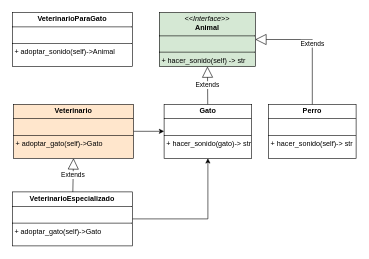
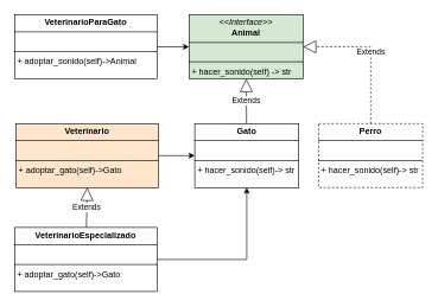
  <mxCell id="0" />
  <mxCell id="1" parent="0" />
  <mxCell id="2" value="&lt;p style=&quot;margin:0px;margin-top:4px;text-align:center;&quot;&gt;&lt;i&gt;&amp;lt;&amp;lt;Interface&amp;gt;&amp;gt;&lt;/i&gt;&lt;br&gt;&lt;b&gt;Animal&lt;/b&gt;&lt;/p&gt;&lt;hr size=&quot;1&quot; style=&quot;border-style:solid;&quot;&gt;&lt;p style=&quot;margin:0px;margin-left:4px;&quot;&gt;&amp;nbsp;&lt;/p&gt;&lt;hr size=&quot;1&quot; style=&quot;border-style:solid;&quot;&gt;&lt;p style=&quot;margin:0px;margin-left:4px;&quot;&gt;+ hacer_sonido(self) -&amp;gt; str&lt;/p&gt;" style="verticalAlign=top;align=left;overflow=fill;html=1;whiteSpace=wrap;fillColor=#d5e8d4;" parent="1" vertex="1"><mxGeometry x="265" y="20" width="160" height="90" as="geometry" /></mxCell>
- <mxCell id="3" value="&lt;p style=&quot;margin:0px;margin-top:4px;text-align:center;&quot;&gt;&lt;b&gt;Perro&lt;/b&gt;&lt;/p&gt;&lt;hr size=&quot;1&quot; style=&quot;border-style:solid;&quot;&gt;&lt;p style=&quot;margin:0px;margin-left:4px;&quot;&gt;&amp;nbsp;&lt;/p&gt;&lt;hr size=&quot;1&quot; style=&quot;border-style:solid;&quot;&gt;&lt;p style=&quot;margin:0px;margin-left:4px;&quot;&gt;+ hacer_sonido(self)-&amp;gt; str&lt;/p&gt;" style="verticalAlign=top;align=left;overflow=fill;html=1;whiteSpace=wrap;" parent="1" vertex="1"><mxGeometry x="447" y="173" width="146" height="90" as="geometry" /></mxCell>
+ <mxCell id="3" value="&lt;p style=&quot;margin:0px;margin-top:4px;text-align:center;&quot;&gt;&lt;b&gt;Perro&lt;/b&gt;&lt;/p&gt;&lt;hr size=&quot;1&quot; style=&quot;border-style:solid;&quot;&gt;&lt;p style=&quot;margin:0px;margin-left:4px;&quot;&gt;&amp;nbsp;&lt;/p&gt;&lt;hr size=&quot;1&quot; style=&quot;border-style:solid;&quot;&gt;&lt;p style=&quot;margin:0px;margin-left:4px;&quot;&gt;+ hacer_sonido(self)-&amp;gt; str&lt;/p&gt;" style="verticalAlign=top;align=left;overflow=fill;html=1;whiteSpace=wrap;dashed=1;" parent="1" vertex="1"><mxGeometry x="447" y="173" width="146" height="90" as="geometry" /></mxCell>
  <mxCell id="4" style="edgeStyle=orthogonalEdgeStyle;rounded=0;orthogonalLoop=1;jettySize=auto;html=1;entryX=0;entryY=0.5;entryDx=0;entryDy=0;" parent="1" source="5" target="9" edge="1"><mxGeometry relative="1" as="geometry" /></mxCell>
  <mxCell id="5" value="&lt;p style=&quot;margin:0px;margin-top:4px;text-align:center;&quot;&gt;&lt;b&gt;Veterinario&lt;/b&gt;&lt;/p&gt;&lt;hr size=&quot;1&quot; style=&quot;border-style:solid;&quot;&gt;&lt;p style=&quot;margin:0px;margin-left:4px;&quot;&gt;&amp;nbsp;&lt;/p&gt;&lt;hr size=&quot;1&quot; style=&quot;border-style:solid;&quot;&gt;&lt;p style=&quot;margin:0px;margin-left:4px;&quot;&gt;+ adoptar_gato(self)-&amp;gt;Gato&lt;/p&gt;" style="verticalAlign=top;align=left;overflow=fill;html=1;whiteSpace=wrap;fillColor=#ffe6cc;" parent="1" vertex="1"><mxGeometry x="22" y="173" width="200" height="90" as="geometry" /></mxCell>
  <mxCell id="6" style="edgeStyle=orthogonalEdgeStyle;rounded=0;orthogonalLoop=1;jettySize=auto;html=1;entryX=0.5;entryY=1;entryDx=0;entryDy=0;" parent="1" source="7" target="9" edge="1"><mxGeometry relative="1" as="geometry" /></mxCell>
  <mxCell id="7" value="&lt;p style=&quot;margin:0px;margin-top:4px;text-align:center;&quot;&gt;&lt;b&gt;VeterinarioEspecializado&lt;/b&gt;&lt;/p&gt;&lt;hr size=&quot;1&quot; style=&quot;border-style:solid;&quot;&gt;&lt;p style=&quot;margin:0px;margin-left:4px;&quot;&gt;&amp;nbsp;&lt;/p&gt;&lt;hr size=&quot;1&quot; style=&quot;border-style:solid;&quot;&gt;&lt;p style=&quot;margin:0px;margin-left:4px;&quot;&gt;+ adoptar_gato(self)-&amp;gt;Gato&lt;br&gt;&lt;/p&gt;" style="verticalAlign=top;align=left;overflow=fill;html=1;whiteSpace=wrap;" parent="1" vertex="1"><mxGeometry x="20" y="319" width="200" height="90" as="geometry" /></mxCell>
  <mxCell id="8" value="Extends" style="endArrow=block;endSize=16;endFill=0;html=1;rounded=0;entryX=0.5;entryY=1;entryDx=0;entryDy=0;" parent="1" source="7" target="5" edge="1"><mxGeometry width="160" relative="1" as="geometry"><mxPoint x="153" y="382" as="sourcePoint" /><mxPoint x="313" y="382" as="targetPoint" /></mxGeometry></mxCell>
- <mxCell id="9" value="&lt;p style=&quot;margin:0px;margin-top:4px;text-align:center;&quot;&gt;&lt;b&gt;Gato&lt;/b&gt;&lt;/p&gt;&lt;hr size=&quot;1&quot; style=&quot;border-style:solid;&quot;&gt;&lt;p style=&quot;margin:0px;margin-left:4px;&quot;&gt;&amp;nbsp;&lt;/p&gt;&lt;hr size=&quot;1&quot; style=&quot;border-style:solid;&quot;&gt;&lt;p style=&quot;margin:0px;margin-left:4px;&quot;&gt;+ hacer_sonido(gato)-&amp;gt; str&lt;/p&gt;" style="verticalAlign=top;align=left;overflow=fill;html=1;whiteSpace=wrap;" parent="1" vertex="1"><mxGeometry x="273" y="173" width="146" height="90" as="geometry" /></mxCell>
+ <mxCell id="9" value="&lt;p style=&quot;margin:0px;margin-top:4px;text-align:center;&quot;&gt;&lt;b&gt;Gato&lt;/b&gt;&lt;/p&gt;&lt;hr size=&quot;1&quot; style=&quot;border-style:solid;&quot;&gt;&lt;p style=&quot;margin:0px;margin-left:4px;&quot;&gt;&amp;nbsp;&lt;/p&gt;&lt;hr size=&quot;1&quot; style=&quot;border-style:solid;&quot;&gt;&lt;p style=&quot;margin:0px;margin-left:4px;&quot;&gt;+ hacer_sonido(self)-&amp;gt; str&lt;/p&gt;" style="verticalAlign=top;align=left;overflow=fill;html=1;whiteSpace=wrap;" parent="1" vertex="1"><mxGeometry x="273" y="173" width="146" height="90" as="geometry" /></mxCell>
  <mxCell id="10" value="Extends" style="endArrow=block;endSize=16;endFill=0;html=1;rounded=0;" parent="1" source="9" target="2" edge="1"><mxGeometry width="160" relative="1" as="geometry"><mxPoint x="244" y="390" as="sourcePoint" /><mxPoint x="404" y="390" as="targetPoint" /></mxGeometry></mxCell>
- <mxCell id="11" value="Extends" style="endArrow=block;endSize=16;endFill=0;html=1;rounded=0;entryX=1;entryY=0.5;entryDx=0;entryDy=0;" parent="1" source="3" target="2" edge="1"><mxGeometry x="-0.004" width="160" relative="1" as="geometry"><mxPoint x="475" y="360" as="sourcePoint" /><mxPoint x="474" y="297" as="targetPoint" /><Array as="points"><mxPoint x="520" y="65" /></Array><mxPoint as="offset" /></mxGeometry></mxCell>
+ <mxCell id="11" value="Extends" style="endArrow=block;endSize=16;endFill=0;html=1;rounded=0;entryX=1;entryY=0.5;entryDx=0;entryDy=0;dashed=1;" parent="1" source="3" target="2" edge="1"><mxGeometry x="-0.004" width="160" relative="1" as="geometry"><mxPoint x="475" y="360" as="sourcePoint" /><mxPoint x="474" y="297" as="targetPoint" /><Array as="points"><mxPoint x="520" y="65" /></Array><mxPoint as="offset" /></mxGeometry></mxCell>
+ <mxCell id="12" style="edgeStyle=orthogonalEdgeStyle;rounded=0;orthogonalLoop=1;jettySize=auto;html=1;" parent="1" source="13" target="2" edge="1"><mxGeometry relative="1" as="geometry" /></mxCell>
  <mxCell id="13" value="&lt;p style=&quot;margin:0px;margin-top:4px;text-align:center;&quot;&gt;&lt;b&gt;VeterinarioParaGato&lt;/b&gt;&lt;/p&gt;&lt;hr size=&quot;1&quot; style=&quot;border-style:solid;&quot;&gt;&lt;p style=&quot;margin:0px;margin-left:4px;&quot;&gt;&amp;nbsp;&lt;/p&gt;&lt;hr size=&quot;1&quot; style=&quot;border-style:solid;&quot;&gt;&lt;p style=&quot;margin:0px;margin-left:4px;&quot;&gt;+ adoptar_sonido(self)-&amp;gt;Animal&lt;/p&gt;" style="verticalAlign=top;align=left;overflow=fill;html=1;whiteSpace=wrap;" parent="1" vertex="1"><mxGeometry x="20" y="20" width="200" height="90" as="geometry" /></mxCell>
